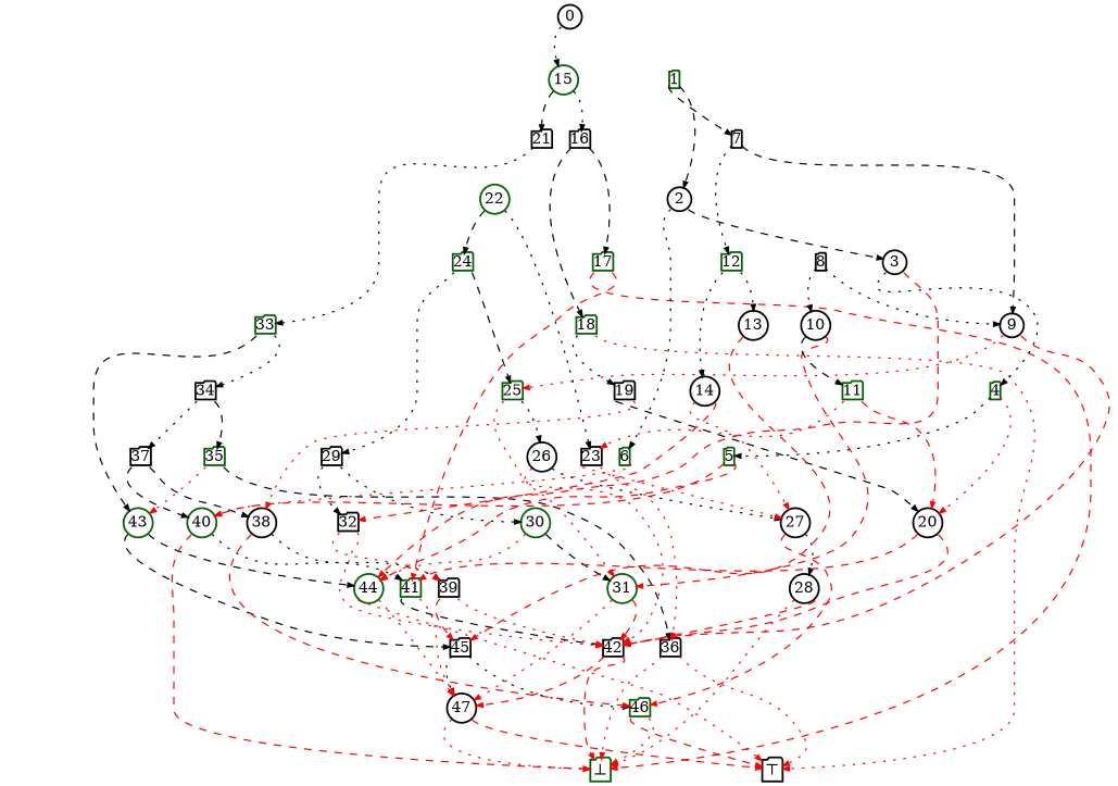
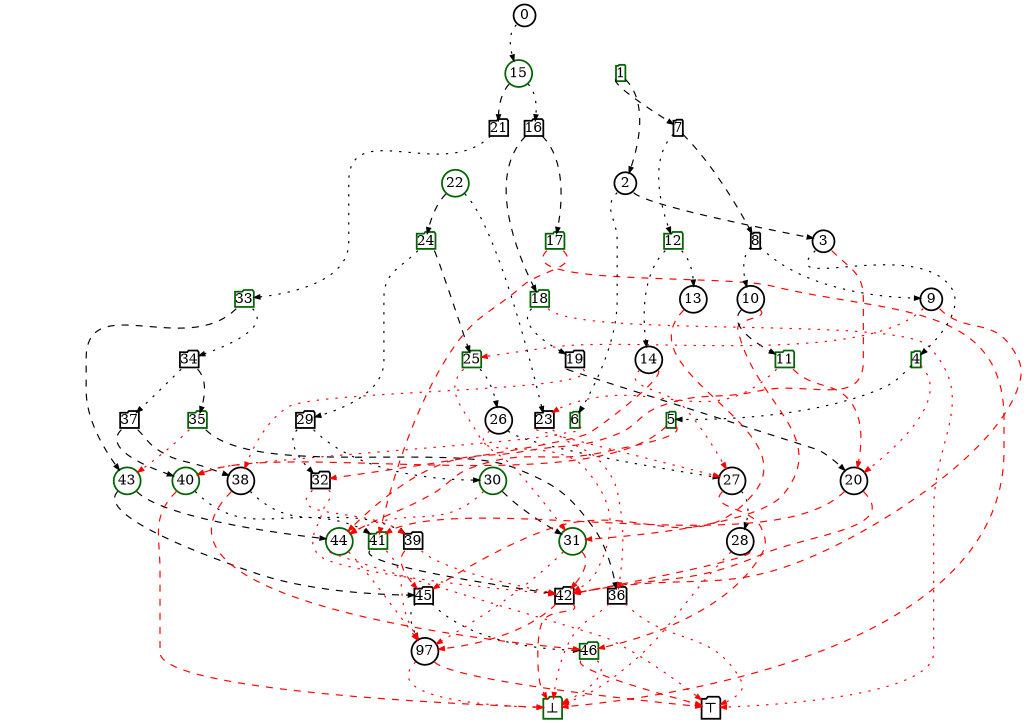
  digraph {
    newrank=new
    nodesep=0.2
    ordering=out
    rankdir=TB
    ranksep=.2
    node [color=black fontsize=12 margin=0.001 penwidth=1.5 shape=folder constraint=false fontcolor=black]
    edge [arrowsize=.5 constraint=true style=invis]
    n1 [height=0.05 label="Layer 0" shape=none style=invis width=0.05 constraint="" fontcolor=""]
    n2 [color=darkgreen constraint=true height=0.05 label="⊥" margin=0.03 width=0.05 fontcolor=""]
    n3 [constraint=true height=0.05 label="⊤" margin=0.03 width=0.05 fontcolor=""]
    n4 [height=0.05 label="Layer 1" shape=none style=invis width=0.05 constraint="" fontcolor=""]
-   n5 [height=0.05 label=47 shape=circle width=0.05]
+   n5 [height=0.05 label=97 shape=circle width=0.05]
    n6 [color=darkgreen height=0.05 label=46 width=0.05]
    n7 [height=0.05 label="Layer 2" shape=none style=invis width=0.05 constraint="" fontcolor=""]
    n8 [height=0.05 label=45 width=0.05]
    n9 [height=0.05 label=42 width=0.05]
    n10 [height=0.05 label=36 width=0.05]
    n11 [height=0.05 label="Layer 3" shape=none style=invis width=0.05 constraint="" fontcolor=""]
    n12 [color=darkgreen height=0.05 label=44 shape=circle width=0.05]
    n13 [color=darkgreen height=0.05 label=41 width=0.05]
    n14 [height=0.05 label=39 width=0.05]
    n15 [color=darkgreen height=0.05 label=31 shape=circle width=0.05]
    n16 [height=0.05 label=28 shape=circle width=0.05]
    n17 [height=0.05 label="Layer 4" shape=none style=invis width=0.05 constraint="" fontcolor=""]
    n18 [color=darkgreen height=0.05 label=43 shape=circle width=0.05]
    n19 [color=darkgreen height=0.05 label=40 shape=circle width=0.05]
    n20 [height=0.05 label=38 shape=circle width=0.05]
    n21 [height=0.05 label=32 width=0.05]
    n22 [color=darkgreen height=0.05 label=30 shape=circle width=0.05]
    n23 [height=0.05 label=27 shape=circle width=0.05]
    n24 [height=0.05 label=20 shape=circle width=0.05]
    n25 [height=0.05 label="Layer 5" shape=none style=invis width=0.05 constraint="" fontcolor=""]
    n26 [height=0.05 label=37 width=0.05]
    n27 [color=darkgreen height=0.05 label=35 width=0.05]
    n28 [height=0.05 label=29 width=0.05]
    n29 [height=0.05 label=26 shape=circle width=0.05]
    n30 [height=0.05 label=23 width=0.05]
    n31 [color=darkgreen height=0.05 label=6 width=0.05]
    n32 [color=darkgreen height=0.05 label=5 width=0.05]
    n33 [height=0.05 label="Layer 6" shape=none style=invis width=0.05 constraint="" fontcolor=""]
    n34 [height=0.05 label=34 width=0.05]
    n35 [color=darkgreen height=0.05 label=25 width=0.05]
    n36 [height=0.05 label=19 width=0.05]
    n37 [height=0.05 label=14 shape=circle width=0.05]
    n38 [color=darkgreen height=0.05 label=11 width=0.05]
    n39 [color=darkgreen height=0.05 label=4 width=0.05]
    n40 [height=0.05 label="Layer 7" shape=none style=invis width=0.05 constraint="" fontcolor=""]
    n41 [color=darkgreen height=0.05 label=33 width=0.05]
    n42 [color=darkgreen height=0.05 label=18 width=0.05]
    n43 [height=0.05 label=13 shape=circle width=0.05]
    n44 [height=0.05 label=10 shape=circle width=0.05]
    n45 [height=0.05 label=9 shape=circle width=0.05]
    n46 [height=0.05 label="Layer 8" shape=none style=invis width=0.05 constraint="" fontcolor=""]
    n47 [color=darkgreen height=0.05 label=24 width=0.05]
    n48 [color=darkgreen height=0.05 label=17 width=0.05]
    n49 [color=darkgreen height=0.05 label=12 width=0.05]
    n50 [height=0.05 label=8 width=0.05]
    n51 [height=0.05 label=3 shape=circle width=0.05]
    n52 [height=0.05 label="Layer 9" shape=none style=invis width=0.05 constraint="" fontcolor=""]
    n53 [color=darkgreen height=0.05 label=22 shape=circle width=0.05]
    n54 [height=0.05 label=2 shape=circle width=0.05]
    n55 [height=0.05 label="Layer 10" shape=none style=invis width=0.05 constraint="" fontcolor=""]
    n56 [height=0.05 label=21 width=0.05]
    n57 [height=0.05 label=16 width=0.05]
    n58 [height=0.05 label=7 width=0.05]
    n59 [height=0.05 label="Layer 11" shape=none style=invis width=0.05 constraint="" fontcolor=""]
    n60 [color=darkgreen height=0.05 label=15 shape=circle width=0.05]
    n61 [color=darkgreen height=0.05 label=1 width=0.05]
    n62 [height=0.05 label="Layer 12" shape=none style=invis width=0.05 constraint="" fontcolor=""]
    n63 [height=0.05 label=0 shape=circle width=0.05]
    subgraph sub_1 {
      rank=same
      n1
      n2
      n3
    }
    subgraph sub_2 {
      rank=same
      n4
      n5
      n6
    }
    subgraph sub_3 {
      rank=same
      n7
      n8
      n9
      n10
    }
    subgraph sub_4 {
      rank=same
      n11
      n12
      n13
      n14
      n15
      n16
    }
    subgraph sub_5 {
      rank=same
      n17
      n18
      n19
      n20
      n21
      n22
      n23
      n24
    }
    subgraph sub_6 {
      rank=same
      n25
      n26
      n27
      n28
      n29
      n30
      n31
      n32
    }
    subgraph sub_7 {
      rank=same
      n33
      n34
      n35
      n36
      n37
      n38
      n39
    }
    subgraph sub_8 {
      rank=same
      n40
      n41
      n42
      n43
      n44
      n45
    }
    subgraph sub_9 {
      rank=same
      n46
      n47
      n48
      n49
      n50
      n51
    }
    subgraph sub_10 {
      rank=same
      n52
      n53
      n54
    }
    subgraph sub_11 {
      rank=same
      n55
      n56
      n57
      n58
    }
    subgraph sub_12 {
      rank=same
      n59
      n60
      n61
    }
    subgraph sub_13 {
      rank=same
      n62
      n63
    }
    n1 -> n2
    n2 -> n3
    n4 -> n1 [minlen=2 constraint=""]
    n4 -> n5
    n5 -> n2 [color=red style=dotted tailport=sw]
    n5 -> n3 [color=red style=dashed tailport=se]
    n5 -> n6
    n6 -> n2 [color=red style=dotted tailport=se]
    n6 -> n3 [color=red style=dashed tailport=sw]
    n7 -> n4 [minlen=2 constraint=""]
    n7 -> n8
    n8 -> n5 [color=black style=dotted tailport=sw]
    n8 -> n6 [color=black style=dotted tailport=se]
    n8 -> n9
    n9 -> n2 [color=red style=dashed tailport=se]
    n9 -> n5 [color=red style=dashed tailport=sw]
    n9 -> n10
    n10 -> n2 [color=red style=dotted tailport=sw]
    n10 -> n3 [color=red style=dotted tailport=se]
    n11 -> n7 [minlen=2 constraint=""]
    n11 -> n12
    n12 -> n3 [color=red style=dotted tailport=sw]
    n12 -> n5 [color=red style=dotted tailport=se]
    n12 -> n13
    n13 -> n5 [color=red style=dotted tailport=se]
    n13 -> n9 [color=black style=dashed tailport=sw]
    n13 -> n14
    n14 -> n8 [color=red style=dashed tailport=sw]
    n14 -> n9 [color=red style=dotted tailport=se]
    n14 -> n15
    n15 -> n5 [color=red style=dotted tailport=sw]
    n15 -> n9 [color=red style=dashed tailport=se]
    n15 -> n16
    n16 -> n2 [color=red style=dotted tailport=sw]
    n16 -> n9 [color=red style=dashed tailport=se]
    n17 -> n11 [minlen=2 constraint=""]
    n17 -> n18
    n18 -> n8 [color=black style=dashed tailport=sw]
    n18 -> n12 [color=black style=dashed tailport=se]
    n18 -> n19
    n19 -> n2 [color=red style=dashed tailport=sw]
    n19 -> n13 [color=black style=dotted tailport=se]
    n19 -> n20
    n20 -> n6 [color=red style=dashed tailport=sw]
    n20 -> n14 [color=black style=dotted tailport=se]
    n20 -> n21
    n21 -> n9 [color=red style=dotted tailport=se]
    n21 -> n14 [color=red style=dotted tailport=sw]
    n21 -> n22
    n22 -> n12 [color=red style=dotted tailport=sw]
    n22 -> n15 [color=black style=dashed tailport=se]
    n22 -> n23
    n23 -> n6 [color=red style=dashed tailport=sw]
    n23 -> n16 [color=black style=dotted tailport=se]
    n23 -> n24
    n24 -> n9 [color=red style=dashed tailport=se]
    n24 -> n13 [color=red style=dashed tailport=sw]
    n25 -> n17 [minlen=2 constraint=""]
    n25 -> n26
    n26 -> n19 [color=black style=dashed tailport=sw]
    n26 -> n20 [color=black style=dashed tailport=se]
    n26 -> n27
    n27 -> n10 [color=black style=dashed tailport=se]
    n27 -> n18 [color=red style=dotted tailport=sw]
    n27 -> n28
    n28 -> n21 [color=black style=dotted tailport=sw]
    n28 -> n22 [color=black style=dotted tailport=se]
    n28 -> n29
    n29 -> n9 [color=red style=dotted tailport=sw]
    n29 -> n23 [color=black style=dotted tailport=se]
    n29 -> n30
    n30 -> n10 [color=red style=dotted tailport=se]
    n30 -> n23 [color=red style=dotted tailport=sw]
    n30 -> n31
    n31 -> n19 [color=red style=dotted tailport=se]
    n31 -> n32
    n32 -> n12 [color=red style=dashed tailport=se]
    n32 -> n19 [color=red style=dashed tailport=sw]
    n33 -> n25 [minlen=2 constraint=""]
    n33 -> n34
    n34 -> n26 [color=black style=dotted tailport=sw]
    n34 -> n27 [color=black style=dashed tailport=se]
    n34 -> n35
    n35 -> n15 [color=red style=dotted tailport=sw]
    n35 -> n29 [color=black style=dotted tailport=se]
    n35 -> n36
    n36 -> n20 [color=red style=dotted tailport=se]
    n36 -> n24 [color=black style=dashed tailport=sw]
    n36 -> n37
    n37 -> n21 [color=red style=dashed tailport=se]
    n37 -> n23 [color=red style=dotted tailport=sw]
    n37 -> n38
    n38 -> n24 [color=red style=dashed tailport=se]
    n38 -> n30 [color=red style=dotted tailport=sw]
    n38 -> n39
    n39 -> n24 [color=red style=dotted tailport=se]
    n39 -> n32 [color=black style=dotted tailport=sw]
    n40 -> n33 [minlen=2 constraint=""]
    n40 -> n41
    n41 -> n18 [color=black style=dashed tailport=sw]
    n41 -> n34 [color=black style=dotted tailport=se]
    n41 -> n42
    n42 -> n3 [color=red style=dotted tailport=se]
    n42 -> n36 [color=black style=dotted tailport=sw]
    n42 -> n43
    n43 -> n8 [color=red style=dashed tailport=sw]
    n43 -> n44
    n44 -> n15 [color=red style=dashed tailport=se]
    n44 -> n38 [color=black style=dashed tailport=sw]
    n44 -> n45
    n45 -> n9 [color=red style=dashed tailport=se]
    n45 -> n35 [color=red style=dotted tailport=sw]
    n46 -> n40 [minlen=2 constraint=""]
    n46 -> n47
    n47 -> n28 [color=black style=dotted tailport=sw]
    n47 -> n35 [color=black style=dashed tailport=se]
    n47 -> n48
    n48 -> n2 [color=red style=dashed tailport=sw]
    n48 -> n13 [color=red style=dashed tailport=se]
    n48 -> n49
    n49 -> n37 [color=black style=dotted tailport=sw]
    n49 -> n43 [color=black style=dotted tailport=se]
    n49 -> n50
    n50 -> n44 [color=black style=dotted tailport=sw]
    n50 -> n45 [color=black style=dotted tailport=se]
    n50 -> n51
    n51 -> n12 [color=red style=dashed tailport=se]
    n51 -> n39 [color=black style=dotted tailport=sw]
    n52 -> n46 [minlen=2 constraint=""]
    n52 -> n53
    n53 -> n30 [color=black style=dotted tailport=se]
    n53 -> n47 [color=black style=dashed tailport=sw]
    n53 -> n54
    n54 -> n31 [color=black style=dotted tailport=sw]
    n54 -> n51 [color=black style=dashed tailport=se]
    n55 -> n52 [minlen=2 constraint=""]
    n55 -> n56
    n56 -> n41 [color=black style=dotted tailport=sw]
    n56 -> n57
    n57 -> n42 [color=black style=dashed tailport=sw]
    n57 -> n48 [color=black style=dashed tailport=se]
    n57 -> n58
    n58 -> n49 [color=black style=dotted tailport=sw]
-   n58 -> n45 [color=black style=dashed tailport=se]
+   n58 -> n50 [color=black style=dashed tailport=se]
    n59 -> n55 [minlen=2 constraint=""]
    n59 -> n60
    n60 -> n56 [color=black style=dashed tailport=sw]
    n60 -> n57 [color=black style=dotted tailport=se]
    n60 -> n61
    n61 -> n54 [color=black style=dashed tailport=se]
    n61 -> n58 [color=black style=dashed tailport=sw]
    n62 -> n59 [minlen=2 constraint=""]
    n62 -> n63
    n63 -> n60 [color=black style=dotted tailport=sw]
  }
